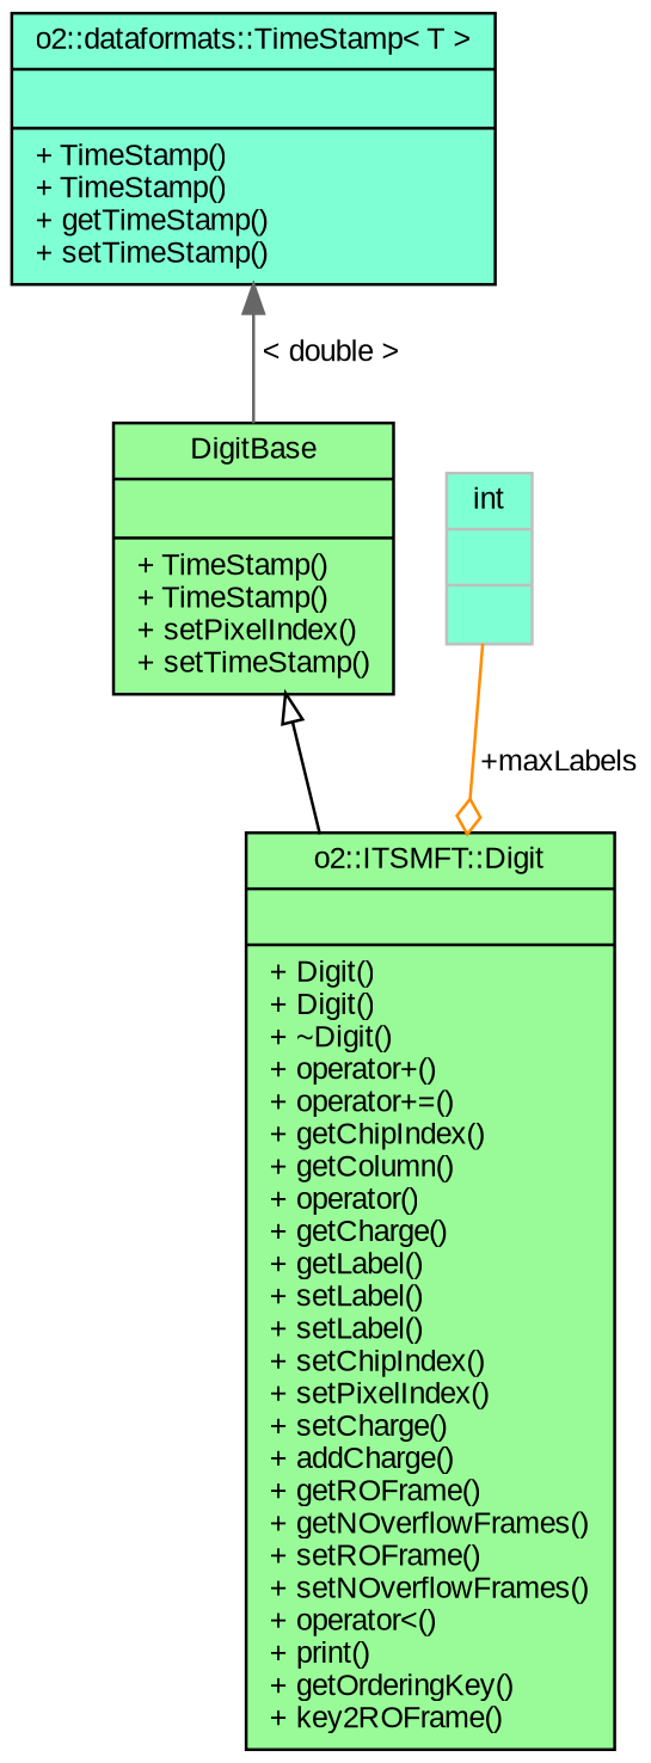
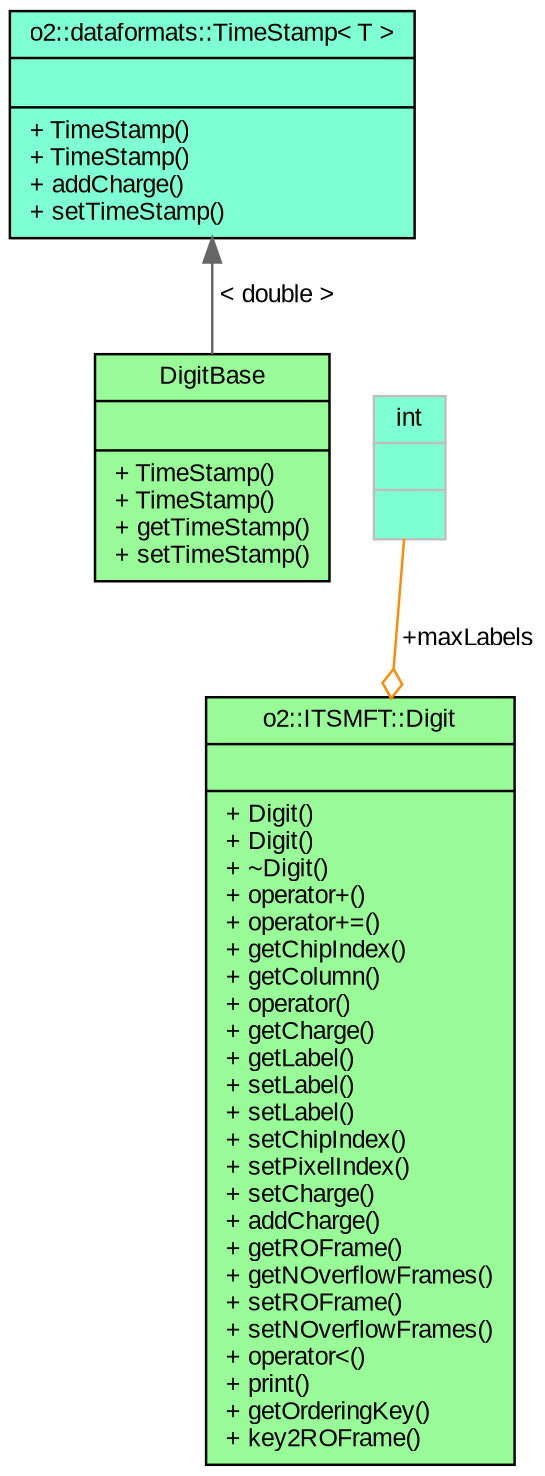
  digraph {
    fontname="Liberation Sans"
    node [color=black fillcolor=palegreen fontname="Liberation Sans" fontsize=10 shape=record style=filled]
    edge [dir=back fontname="Liberation Sans" fontsize=10 labelfontname=Helvetica labelfontsize=10 style=solid]
    n1 [fontcolor=black height=0.2 label="{o2::ITSMFT::Digit\n||+ Digit()\l+ Digit()\l+ ~Digit()\l+ operator+()\l+ operator+=()\l+ getChipIndex()\l+ getColumn()\l+ operator()\l+ getCharge()\l+ getLabel()\l+ setLabel()\l+ setLabel()\l+ setChipIndex()\l+ setPixelIndex()\l+ setCharge()\l+ addCharge()\l+ getROFrame()\l+ getNOverflowFrames()\l+ setROFrame()\l+ setNOverflowFrames()\l+ operator\<()\l+ print()\l+ getOrderingKey()\l+ key2ROFrame()\l}" width=0.4]
-   n2 [height=0.2 label="{DigitBase\n||+ TimeStamp()\l+ TimeStamp()\l+ setPixelIndex()\l+ setTimeStamp()\l}" width=0.4]
-   n3 [fillcolor=aquamarine height=0.2 label="{o2::dataformats::TimeStamp\< T \>\n||+ TimeStamp()\l+ TimeStamp()\l+ getTimeStamp()\l+ setTimeStamp()\l}" width=0.4]
+   n2 [height=0.2 label="{DigitBase\n||+ TimeStamp()\l+ TimeStamp()\l+ getTimeStamp()\l+ setTimeStamp()\l}" width=0.4]
+   n3 [fillcolor=aquamarine height=0.2 label="{o2::dataformats::TimeStamp\< T \>\n||+ TimeStamp()\l+ TimeStamp()\l+ addCharge()\l+ setTimeStamp()\l}" width=0.4]
    n4 [color=grey75 fillcolor=aquamarine height=0.2 label="{int\n||}" width=0.4]
-   n2 -> n1 [arrowtail=onormal color=black]
    n3 -> n2 [color=gray40 label=" \< double \>"]
    n4 -> n1 [arrowhead=odiamond color=darkorange label=" +maxLabels" dir=""]
  }
